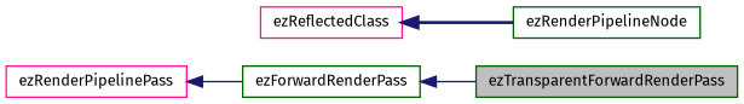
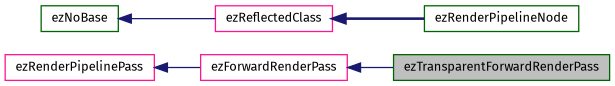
  digraph {
    fontname="Fira Sans"
    rankdir=LR
    node [color=darkgreen fillcolor=white fontname="Fira Sans" fontsize=10 shape=record style=filled]
    edge [color=midnightblue dir=back fontname="Fira Sans" fontsize=10 labelfontname=Helvetica labelfontsize=10 style=solid]
    n1 [fillcolor=grey75 fontcolor=black height=0.2 label=ezTransparentForwardRenderPass width=0.4]
-   n2 [height=0.2 label=ezForwardRenderPass width=0.4]
+   n2 [color=deeppink height=0.2 label=ezForwardRenderPass width=0.4]
    n3 [color=deeppink height=0.2 label=ezRenderPipelinePass width=0.4]
    n4 [height=0.2 label=ezRenderPipelineNode width=0.4]
    n5 [color=deeppink height=0.2 label=ezReflectedClass width=0.4]
+   n6 [height=0.2 label=ezNoBase width=0.4]
    n2 -> n1
    n3 -> n2
    n5 -> n4 [style=bold]
+   n6 -> n5
  }
